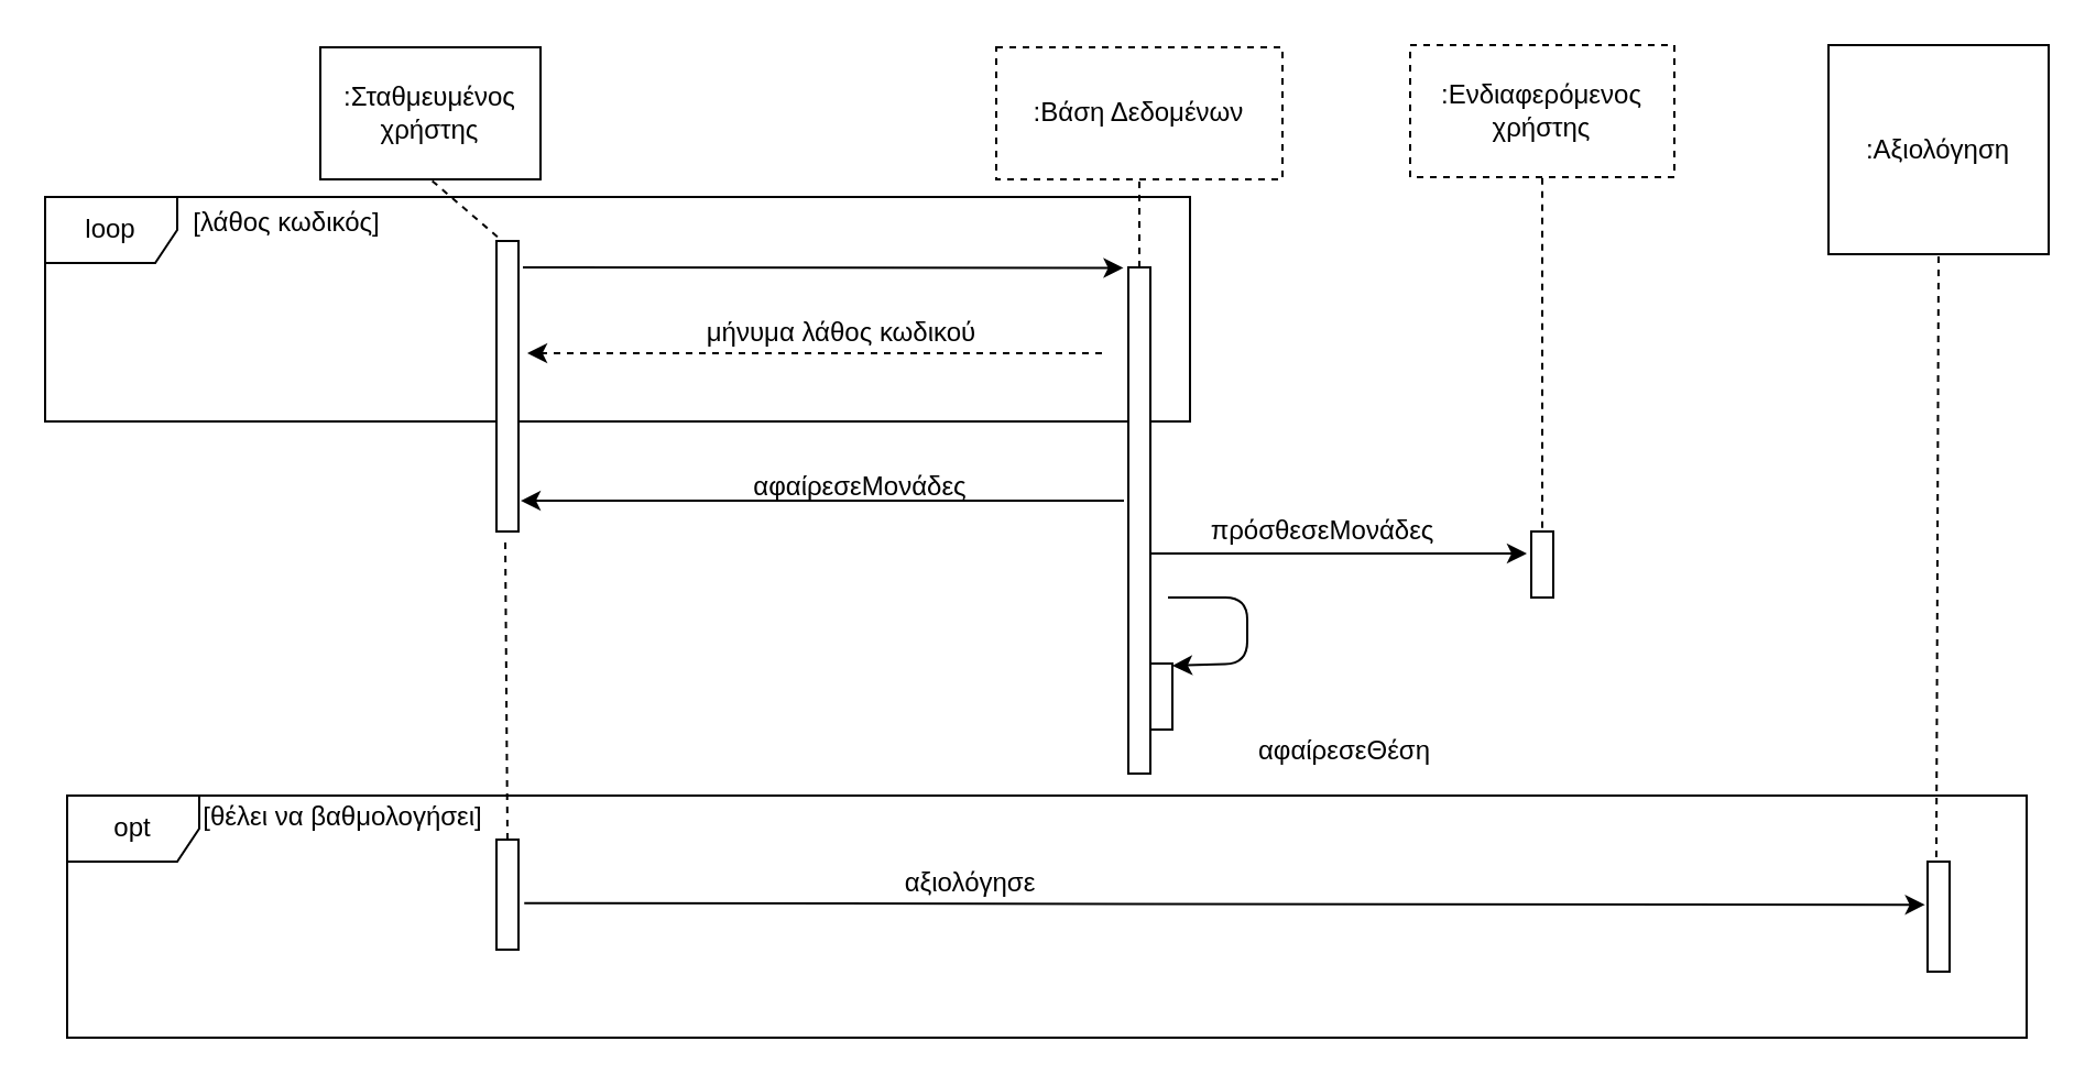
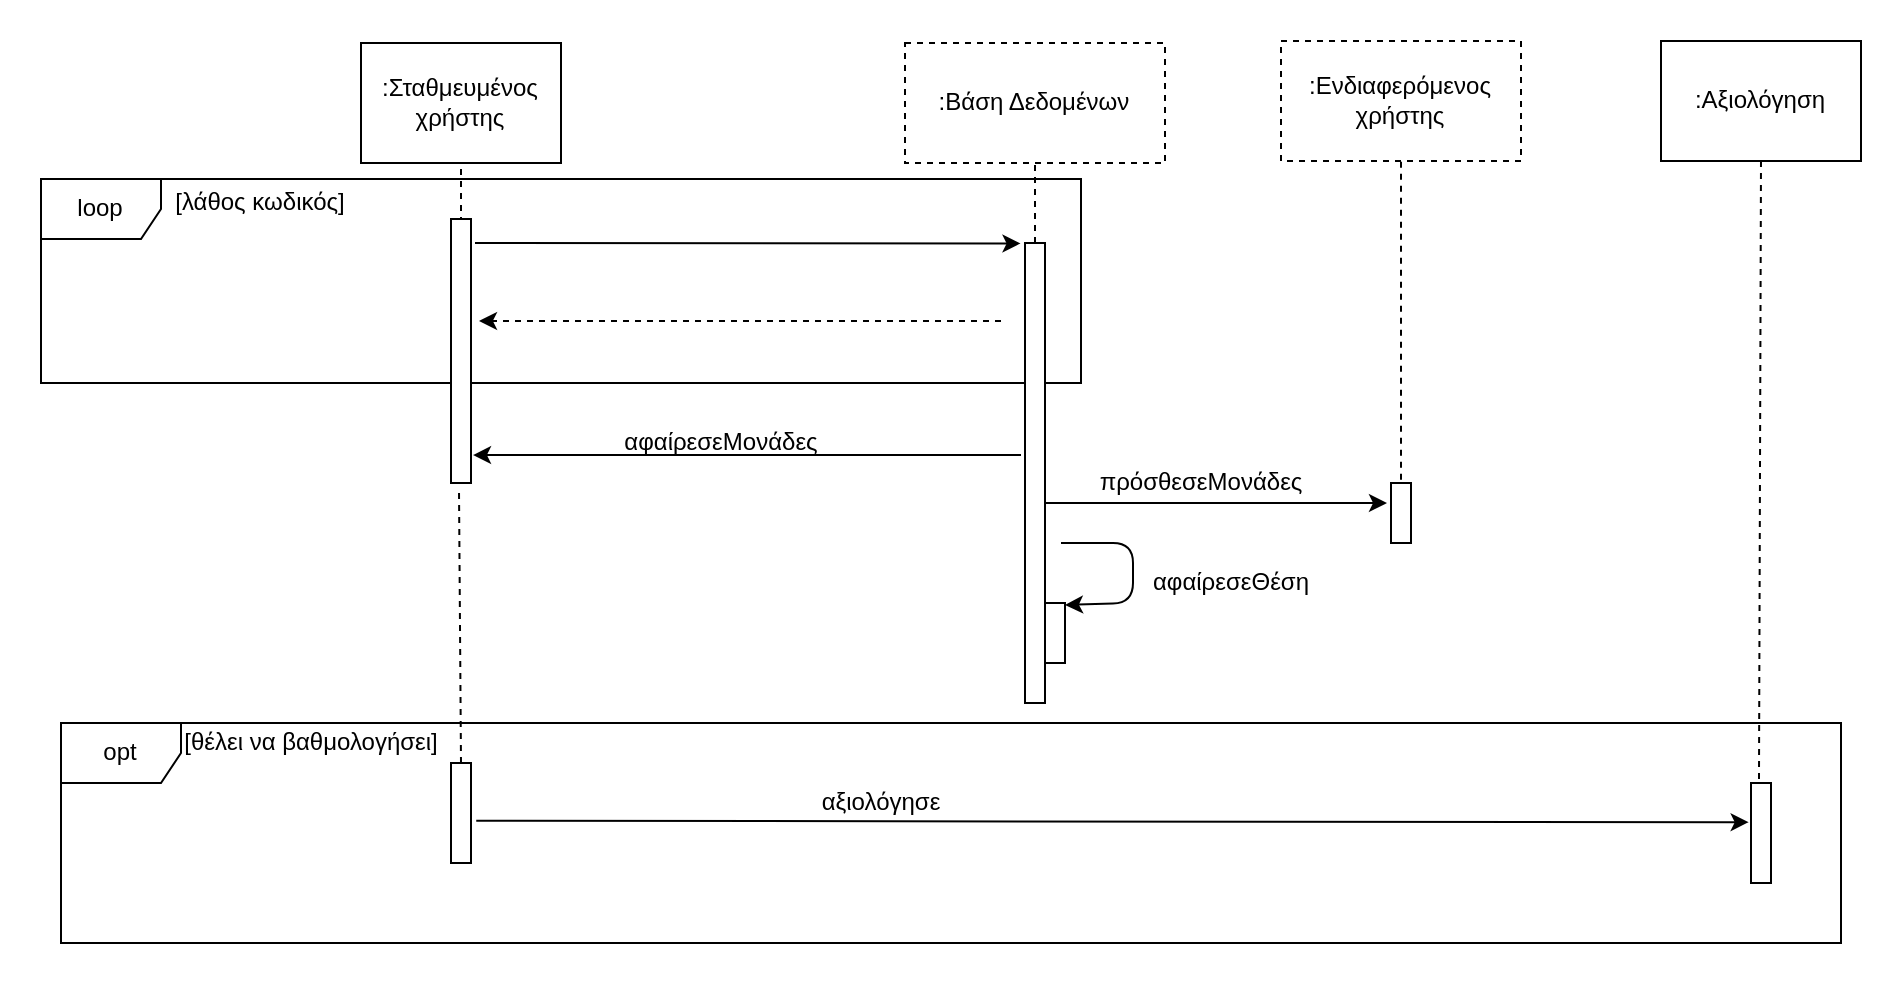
  <mxCell id="0" />
  <mxCell id="1" parent="0" />
  <mxCell id="2" value="opt" style="shape=umlFrame;whiteSpace=wrap;html=1;" vertex="1" parent="1"><mxGeometry x="30" y="361" width="890" height="110" as="geometry" /></mxCell>
  <mxCell id="3" value="loop" style="shape=umlFrame;whiteSpace=wrap;html=1;" vertex="1" parent="1"><mxGeometry x="20" y="89" width="520" height="102" as="geometry" /></mxCell>
- <mxCell id="4" value=":Σταθμευμένος χρήστης" style="rounded=0;whiteSpace=wrap;html=1;" parent="1" vertex="1"><mxGeometry x="145" y="21" width="100" height="60" as="geometry" /></mxCell>
+ <mxCell id="4" value=":Σταθμευμένος χρήστης" style="rounded=0;whiteSpace=wrap;html=1;" parent="1" vertex="1"><mxGeometry x="180" y="21" width="100" height="60" as="geometry" /></mxCell>
  <mxCell id="5" value="" style="endArrow=none;html=1;entryX=0.5;entryY=1;entryDx=0;entryDy=0;dashed=1;" parent="1" target="4" edge="1"><mxGeometry width="50" height="50" relative="1" as="geometry"><mxPoint x="230" y="111" as="sourcePoint" /><mxPoint x="610" y="361" as="targetPoint" /></mxGeometry></mxCell>
  <mxCell id="6" value="" style="endArrow=classic;html=1;shadow=0;strokeWidth=1;entryX=-0.224;entryY=0.001;entryDx=0;entryDy=0;entryPerimeter=0;" parent="1" edge="1" target="22"><mxGeometry width="50" height="50" relative="1" as="geometry"><mxPoint x="237" y="121" as="sourcePoint" /><mxPoint x="472" y="121" as="targetPoint" /></mxGeometry></mxCell>
  <mxCell id="7" value=":Ενδιαφερόμενος χρήστης" style="rounded=0;whiteSpace=wrap;html=1;dashed=1;" parent="1" vertex="1"><mxGeometry x="640" y="20" width="120" height="60" as="geometry" /></mxCell>
  <mxCell id="8" value="" style="endArrow=none;html=1;entryX=0.5;entryY=1;entryDx=0;entryDy=0;exitX=0.5;exitY=-0.053;exitDx=0;exitDy=0;exitPerimeter=0;dashed=1;" parent="1" target="7" edge="1" source="20"><mxGeometry width="50" height="50" relative="1" as="geometry"><mxPoint x="700" y="100" as="sourcePoint" /><mxPoint x="1040" y="360" as="targetPoint" /></mxGeometry></mxCell>
  <mxCell id="9" value=":Bάση Δεδομένων" style="rounded=0;whiteSpace=wrap;html=1;dashed=1;" parent="1" vertex="1"><mxGeometry x="452" y="21" width="130" height="60" as="geometry" /></mxCell>
  <mxCell id="10" value="" style="endArrow=none;html=1;shadow=0;strokeWidth=1;entryX=0.5;entryY=1;entryDx=0;entryDy=0;dashed=1;" parent="1" target="9" edge="1" source="22"><mxGeometry width="50" height="50" relative="1" as="geometry"><mxPoint x="517" y="111" as="sourcePoint" /><mxPoint x="713" y="241" as="targetPoint" /></mxGeometry></mxCell>
- <mxCell id="11" value="αφαίρεσεΜονάδες" style="text;html=1;align=center;verticalAlign=middle;resizable=0;points=[];autosize=1;" parent="1" vertex="1"><mxGeometry x="335" y="211" width="110" height="20" as="geometry" /></mxCell>
+ <mxCell id="11" value="αφαίρεσεΜονάδες" style="text;html=1;align=center;verticalAlign=middle;resizable=0;points=[];autosize=1;" parent="1" vertex="1"><mxGeometry x="305" y="211" width="110" height="20" as="geometry" /></mxCell>
  <mxCell id="12" value="" style="endArrow=classic;html=1;shadow=0;strokeWidth=1;entryX=1.1;entryY=0.289;entryDx=0;entryDy=0;entryPerimeter=0;" parent="1" edge="1"><mxGeometry width="50" height="50" relative="1" as="geometry"><mxPoint x="510" y="227" as="sourcePoint" /><mxPoint x="236" y="227.01" as="targetPoint" /></mxGeometry></mxCell>
  <mxCell id="13" value="" style="endArrow=classic;html=1;shadow=0;strokeWidth=1;entryX=1;entryY=0.033;entryDx=0;entryDy=0;entryPerimeter=0;" parent="1" edge="1" target="30"><mxGeometry width="50" height="50" relative="1" as="geometry"><mxPoint x="530" y="271" as="sourcePoint" /><mxPoint x="540" y="301" as="targetPoint" /><Array as="points"><mxPoint x="566" y="271" /><mxPoint x="566" y="301" /></Array></mxGeometry></mxCell>
- <mxCell id="14" value="αφαίρεσεΘέση" style="text;html=1;align=center;verticalAlign=middle;resizable=0;points=[];autosize=1;" parent="1" vertex="1"><mxGeometry x="565" y="331" width="90" height="20" as="geometry" /></mxCell>
- <mxCell id="15" value=":Αξιολόγηση" style="rounded=0;whiteSpace=wrap;html=1;" parent="1" vertex="1"><mxGeometry x="830" y="20" width="100" height="95" as="geometry" /></mxCell>
+ <mxCell id="14" value="αφαίρεσεΘέση" style="text;html=1;align=center;verticalAlign=middle;resizable=0;points=[];autosize=1;" parent="1" vertex="1"><mxGeometry x="570" y="281" width="90" height="20" as="geometry" /></mxCell>
+ <mxCell id="15" value=":Αξιολόγηση" style="rounded=0;whiteSpace=wrap;html=1;" parent="1" vertex="1"><mxGeometry x="830" y="20" width="100" height="60" as="geometry" /></mxCell>
  <mxCell id="16" value="" style="endArrow=none;html=1;shadow=0;strokeWidth=1;entryX=0.5;entryY=1;entryDx=0;entryDy=0;exitX=0.4;exitY=-0.04;exitDx=0;exitDy=0;exitPerimeter=0;dashed=1;" parent="1" target="15" edge="1" source="24"><mxGeometry width="50" height="50" relative="1" as="geometry"><mxPoint x="880" y="321" as="sourcePoint" /><mxPoint x="1120" y="83" as="targetPoint" /></mxGeometry></mxCell>
  <mxCell id="17" value="" style="endArrow=classic;html=1;shadow=0;strokeWidth=1;exitX=1.262;exitY=0.578;exitDx=0;exitDy=0;exitPerimeter=0;entryX=-0.117;entryY=0.392;entryDx=0;entryDy=0;entryPerimeter=0;" parent="1" edge="1" target="24" source="23"><mxGeometry width="50" height="50" relative="1" as="geometry"><mxPoint x="240" y="411" as="sourcePoint" /><mxPoint x="740" y="411" as="targetPoint" /></mxGeometry></mxCell>
  <mxCell id="18" value="αξιολόγησε" style="text;html=1;align=center;verticalAlign=middle;resizable=0;points=[];autosize=1;" parent="1" vertex="1"><mxGeometry x="405" y="391" width="70" height="20" as="geometry" /></mxCell>
  <mxCell id="19" value="[θέλει να βαθμολογήσει]" style="text;html=1;align=center;verticalAlign=middle;resizable=0;points=[];autosize=1;" parent="1" vertex="1"><mxGeometry x="85" y="361" width="140" height="20" as="geometry" /></mxCell>
  <mxCell id="20" value="" style="html=1;points=[];perimeter=orthogonalPerimeter;" vertex="1" parent="1"><mxGeometry x="695" y="241" width="10" height="30" as="geometry" /></mxCell>
  <mxCell id="21" value="" style="html=1;points=[];perimeter=orthogonalPerimeter;" vertex="1" parent="1"><mxGeometry x="225" y="109" width="10" height="132" as="geometry" /></mxCell>
  <mxCell id="22" value="" style="html=1;points=[];perimeter=orthogonalPerimeter;" vertex="1" parent="1"><mxGeometry x="512" y="121" width="10" height="230" as="geometry" /></mxCell>
  <mxCell id="23" value="" style="html=1;points=[];perimeter=orthogonalPerimeter;" vertex="1" parent="1"><mxGeometry x="225" y="381" width="10" height="50" as="geometry" /></mxCell>
  <mxCell id="24" value="" style="html=1;points=[];perimeter=orthogonalPerimeter;" vertex="1" parent="1"><mxGeometry x="875" y="391" width="10" height="50" as="geometry" /></mxCell>
  <mxCell id="25" value="" style="endArrow=classic;html=1;shadow=0;strokeWidth=1;" edge="1" parent="1"><mxGeometry width="50" height="50" relative="1" as="geometry"><mxPoint x="522" y="251" as="sourcePoint" /><mxPoint x="693" y="251" as="targetPoint" /></mxGeometry></mxCell>
  <mxCell id="26" value="[λάθος κωδικός]" style="text;html=1;strokeColor=none;fillColor=none;align=center;verticalAlign=middle;whiteSpace=wrap;rounded=0;" vertex="1" parent="1"><mxGeometry x="80" y="91" width="100" height="20" as="geometry" /></mxCell>
  <mxCell id="27" value="" style="endArrow=classic;html=1;dashed=1;entryX=1.4;entryY=0.386;entryDx=0;entryDy=0;entryPerimeter=0;" edge="1" parent="1" target="21"><mxGeometry width="50" height="50" relative="1" as="geometry"><mxPoint x="500" y="160" as="sourcePoint" /><mxPoint x="410" y="161" as="targetPoint" /></mxGeometry></mxCell>
- <mxCell id="28" value="μήνυμα λάθος κωδικού" style="text;html=1;strokeColor=none;fillColor=none;align=center;verticalAlign=middle;whiteSpace=wrap;rounded=0;" vertex="1" parent="1"><mxGeometry x="312" y="141" width="140" height="20" as="geometry" /></mxCell>
  <mxCell id="29" value="πρόσθεσεΜονάδες" style="text;html=1;align=center;verticalAlign=middle;resizable=0;points=[];autosize=1;" vertex="1" parent="1"><mxGeometry x="540" y="231" width="120" height="20" as="geometry" /></mxCell>
  <mxCell id="30" value="" style="html=1;points=[];perimeter=orthogonalPerimeter;" vertex="1" parent="1"><mxGeometry x="522" y="301" width="10" height="30" as="geometry" /></mxCell>
  <mxCell id="31" value="" style="endArrow=none;dashed=1;html=1;entryX=0.4;entryY=1.023;entryDx=0;entryDy=0;entryPerimeter=0;exitX=0.5;exitY=0;exitDx=0;exitDy=0;exitPerimeter=0;" edge="1" parent="1" source="23" target="21"><mxGeometry width="50" height="50" relative="1" as="geometry"><mxPoint x="220" y="321" as="sourcePoint" /><mxPoint x="240" y="311" as="targetPoint" /></mxGeometry></mxCell>
